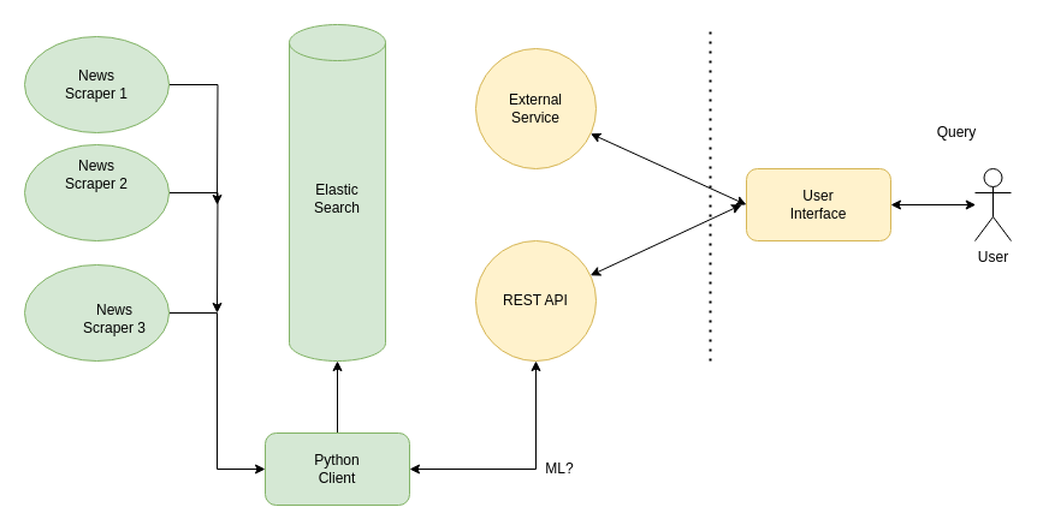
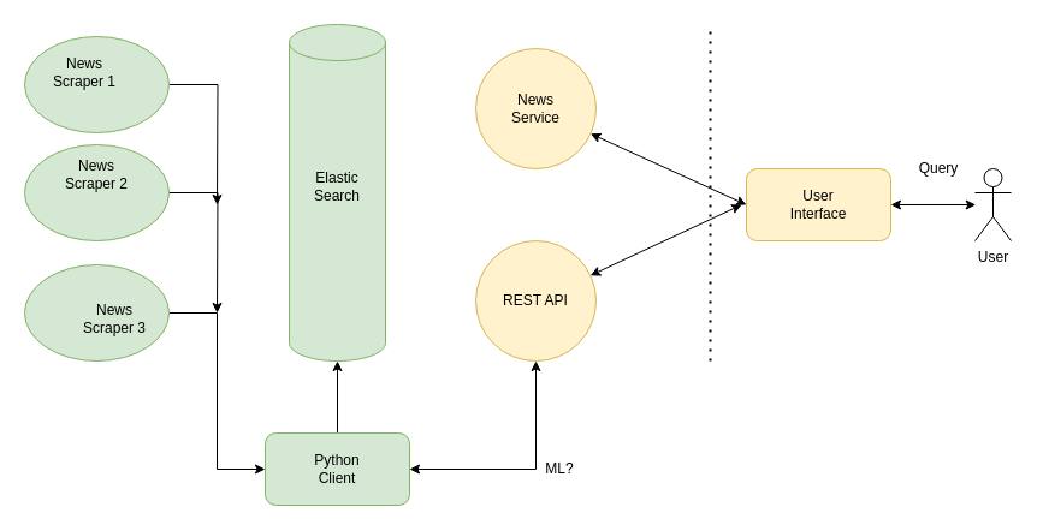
  <mxCell id="0" />
  <mxCell id="1" parent="0" />
  <mxCell id="2" value="" style="ellipse;whiteSpace=wrap;html=1;aspect=fixed;fillColor=#fff2cc;strokeColor=#d6b656;" parent="1" vertex="1"><mxGeometry x="395" y="200" width="100" height="100" as="geometry" /></mxCell>
  <mxCell id="3" value="" style="shape=cylinder3;whiteSpace=wrap;html=1;boundedLbl=1;backgroundOutline=1;size=15;fillColor=#d5e8d4;strokeColor=#82b366;" parent="1" vertex="1"><mxGeometry x="240" y="20" width="80" height="280" as="geometry" /></mxCell>
  <mxCell id="4" style="edgeStyle=orthogonalEdgeStyle;rounded=0;orthogonalLoop=1;jettySize=auto;html=1;" parent="1" source="5" edge="1"><mxGeometry relative="1" as="geometry"><mxPoint x="180" y="170" as="targetPoint" /></mxGeometry></mxCell>
  <mxCell id="5" value="" style="ellipse;whiteSpace=wrap;html=1;fillColor=#d5e8d4;strokeColor=#82b366;" parent="1" vertex="1"><mxGeometry x="20" y="30" width="120" height="80" as="geometry" /></mxCell>
  <mxCell id="6" style="edgeStyle=orthogonalEdgeStyle;rounded=0;orthogonalLoop=1;jettySize=auto;html=1;" parent="1" source="7" edge="1"><mxGeometry relative="1" as="geometry"><mxPoint x="180" y="260" as="targetPoint" /></mxGeometry></mxCell>
  <mxCell id="7" value="" style="ellipse;whiteSpace=wrap;html=1;fillColor=#d5e8d4;strokeColor=#82b366;" parent="1" vertex="1"><mxGeometry x="20" y="120" width="120" height="80" as="geometry" /></mxCell>
  <mxCell id="8" style="edgeStyle=orthogonalEdgeStyle;rounded=0;orthogonalLoop=1;jettySize=auto;html=1;entryX=0;entryY=0.5;entryDx=0;entryDy=0;" parent="1" source="9" target="11" edge="1"><mxGeometry relative="1" as="geometry" /></mxCell>
  <mxCell id="9" value="" style="ellipse;whiteSpace=wrap;html=1;fillColor=#d5e8d4;strokeColor=#82b366;" parent="1" vertex="1"><mxGeometry x="20" y="220" width="120" height="80" as="geometry" /></mxCell>
  <mxCell id="10" value="" style="edgeStyle=orthogonalEdgeStyle;rounded=0;orthogonalLoop=1;jettySize=auto;html=1;" parent="1" source="11" target="3" edge="1"><mxGeometry relative="1" as="geometry" /></mxCell>
  <mxCell id="11" value="" style="rounded=1;whiteSpace=wrap;html=1;fillColor=#d5e8d4;strokeColor=#82b366;" parent="1" vertex="1"><mxGeometry x="220" y="360" width="120" height="60" as="geometry" /></mxCell>
  <mxCell id="12" value="User&lt;br&gt;" style="shape=umlActor;verticalLabelPosition=bottom;verticalAlign=top;html=1;outlineConnect=0;" parent="1" vertex="1"><mxGeometry x="810" y="140" width="30" height="60" as="geometry" /></mxCell>
  <mxCell id="13" value="" style="rounded=1;whiteSpace=wrap;html=1;fillColor=#fff2cc;strokeColor=#d6b656;" parent="1" vertex="1"><mxGeometry x="620" y="140" width="120" height="60" as="geometry" /></mxCell>
  <mxCell id="14" value="" style="endArrow=none;dashed=1;html=1;dashPattern=1 3;strokeWidth=2;rounded=0;" parent="1" edge="1"><mxGeometry width="50" height="50" relative="1" as="geometry"><mxPoint x="590" y="300" as="sourcePoint" /><mxPoint x="590" y="20" as="targetPoint" /></mxGeometry></mxCell>
- <mxCell id="15" value="News Scraper 1" style="text;html=1;strokeColor=none;fillColor=none;align=center;verticalAlign=middle;whiteSpace=wrap;rounded=0;" parent="1" vertex="1"><mxGeometry x="50" y="55" width="60" height="30" as="geometry" /></mxCell>
+ <mxCell id="15" value="News Scraper 1" style="text;html=1;strokeColor=none;fillColor=none;align=center;verticalAlign=middle;whiteSpace=wrap;rounded=0;" parent="1" vertex="1"><mxGeometry x="40" y="45" width="60" height="30" as="geometry" /></mxCell>
  <mxCell id="16" value="News Scraper 2" style="text;html=1;strokeColor=none;fillColor=none;align=center;verticalAlign=middle;whiteSpace=wrap;rounded=0;" parent="1" vertex="1"><mxGeometry x="50" y="130" width="60" height="30" as="geometry" /></mxCell>
  <mxCell id="17" value="News Scraper 3" style="text;html=1;strokeColor=none;fillColor=none;align=center;verticalAlign=middle;whiteSpace=wrap;rounded=0;" parent="1" vertex="1"><mxGeometry x="65" y="250" width="60" height="30" as="geometry" /></mxCell>
- <mxCell id="18" value="Elastic Search" style="text;html=1;strokeColor=none;fillColor=none;align=center;verticalAlign=middle;whiteSpace=wrap;rounded=0;" parent="1" vertex="1"><mxGeometry x="250" y="150" width="60" height="30" as="geometry" /></mxCell>
+ <mxCell id="18" value="Elastic Search" style="text;html=1;strokeColor=none;fillColor=none;align=center;verticalAlign=middle;whiteSpace=wrap;rounded=0;" parent="1" vertex="1"><mxGeometry x="250" y="140" width="60" height="30" as="geometry" /></mxCell>
  <mxCell id="19" value="Python Client" style="text;html=1;strokeColor=none;fillColor=none;align=center;verticalAlign=middle;whiteSpace=wrap;rounded=0;" parent="1" vertex="1"><mxGeometry x="250" y="375" width="60" height="30" as="geometry" /></mxCell>
  <mxCell id="20" value="REST API" style="text;html=1;strokeColor=none;fillColor=none;align=center;verticalAlign=middle;whiteSpace=wrap;rounded=0;" parent="1" vertex="1"><mxGeometry x="415" y="235" width="60" height="30" as="geometry" /></mxCell>
  <mxCell id="21" value="" style="endArrow=classic;startArrow=classic;html=1;rounded=0;" parent="1" source="2" edge="1"><mxGeometry width="50" height="50" relative="1" as="geometry"><mxPoint x="545" y="220" as="sourcePoint" /><mxPoint x="616" y="170" as="targetPoint" /></mxGeometry></mxCell>
  <mxCell id="22" value="User Interface" style="text;html=1;strokeColor=none;fillColor=none;align=center;verticalAlign=middle;whiteSpace=wrap;rounded=0;" parent="1" vertex="1"><mxGeometry x="650" y="155" width="60" height="30" as="geometry" /></mxCell>
  <mxCell id="23" value="" style="endArrow=classic;startArrow=classic;html=1;rounded=0;" parent="1" source="13" edge="1"><mxGeometry width="50" height="50" relative="1" as="geometry"><mxPoint x="740" y="220" as="sourcePoint" /><mxPoint x="810.711" y="170" as="targetPoint" /></mxGeometry></mxCell>
- <mxCell id="24" value="Query" style="text;html=1;strokeColor=none;fillColor=none;align=center;verticalAlign=middle;whiteSpace=wrap;rounded=0;" parent="1" vertex="1"><mxGeometry x="765" y="95" width="60" height="30" as="geometry" /></mxCell>
+ <mxCell id="24" value="Query" style="text;html=1;strokeColor=none;fillColor=none;align=center;verticalAlign=middle;whiteSpace=wrap;rounded=0;" parent="1" vertex="1"><mxGeometry x="750" y="125" width="60" height="30" as="geometry" /></mxCell>
  <mxCell id="25" value="" style="endArrow=classic;startArrow=classic;html=1;rounded=0;entryX=0.5;entryY=1;entryDx=0;entryDy=0;" parent="1" source="11" target="2" edge="1"><mxGeometry width="50" height="50" relative="1" as="geometry"><mxPoint x="340" y="440" as="sourcePoint" /><mxPoint x="410.711" y="390" as="targetPoint" /><Array as="points"><mxPoint x="445" y="390" /></Array></mxGeometry></mxCell>
  <mxCell id="26" value="" style="ellipse;whiteSpace=wrap;html=1;aspect=fixed;fillColor=#fff2cc;strokeColor=#d6b656;" parent="1" vertex="1"><mxGeometry x="395" y="40" width="100" height="100" as="geometry" /></mxCell>
- <mxCell id="27" value="External Service" style="text;html=1;strokeColor=none;fillColor=none;align=center;verticalAlign=middle;whiteSpace=wrap;rounded=0;" parent="1" vertex="1"><mxGeometry x="415" y="75" width="60" height="30" as="geometry" /></mxCell>
+ <mxCell id="27" value="News Service" style="text;html=1;strokeColor=none;fillColor=none;align=center;verticalAlign=middle;whiteSpace=wrap;rounded=0;" parent="1" vertex="1"><mxGeometry x="415" y="75" width="60" height="30" as="geometry" /></mxCell>
  <mxCell id="28" value="" style="endArrow=classic;startArrow=classic;html=1;rounded=0;" parent="1" source="26" edge="1"><mxGeometry width="50" height="50" relative="1" as="geometry"><mxPoint x="495" y="140" as="sourcePoint" /><mxPoint x="620" y="170" as="targetPoint" /></mxGeometry></mxCell>
  <mxCell id="29" value="ML?" style="text;html=1;strokeColor=none;fillColor=none;align=center;verticalAlign=middle;whiteSpace=wrap;rounded=0;" vertex="1" parent="1"><mxGeometry x="435" y="375" width="60" height="30" as="geometry" /></mxCell>
